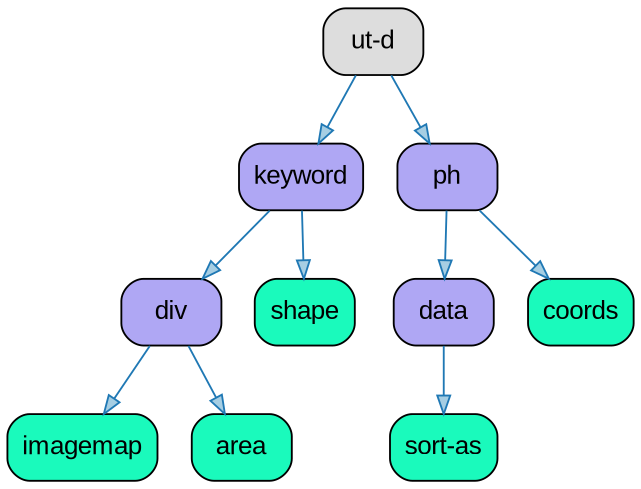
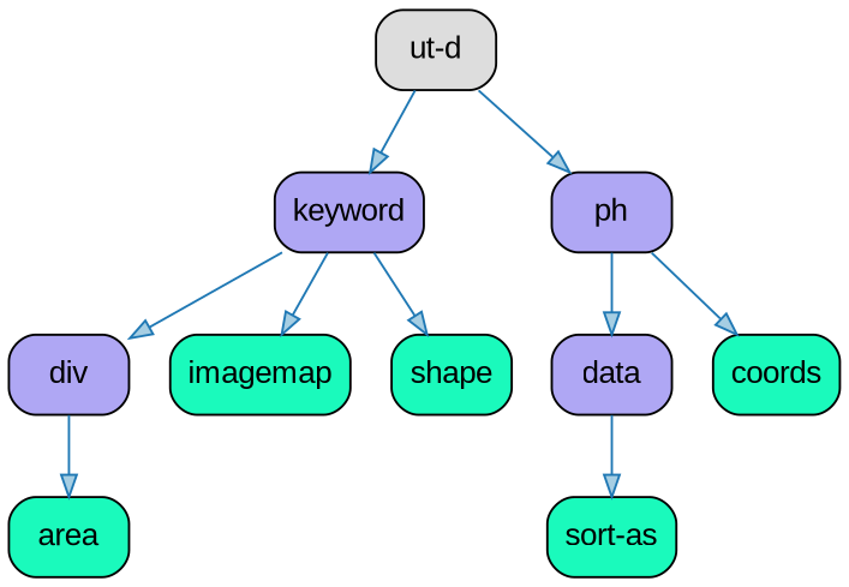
  strict digraph {
    node [fillcolor="#1AFABC" fontname=Arial shape=Mrecord style=filled]
    edge [color="#1f78b4" fillcolor="#a6cee3"]
    n1 [fillcolor="#DDDDDD" label="ut-d"]
    n2 [fillcolor="#AFA7F4" label=keyword]
    n3 [fillcolor="#AFA7F4" label=ph]
    n4 [fillcolor="#AFA7F4" label=div]
    n5 [label=imagemap]
    n6 [label=area]
    n7 [label=shape]
    n8 [fillcolor="#AFA7F4" label=data]
    n9 [label=coords]
    n10 [label="sort-as"]
    n1 -> n2
    n1 -> n3
    n2 -> n4
    n2 -> n7
    n3 -> n8
    n3 -> n9
-   n4 -> n5
+   n2 -> n5
    n4 -> n6
    n8 -> n10
  }
